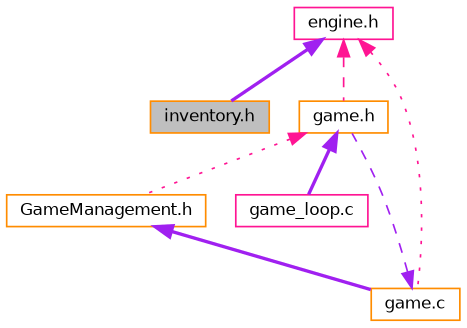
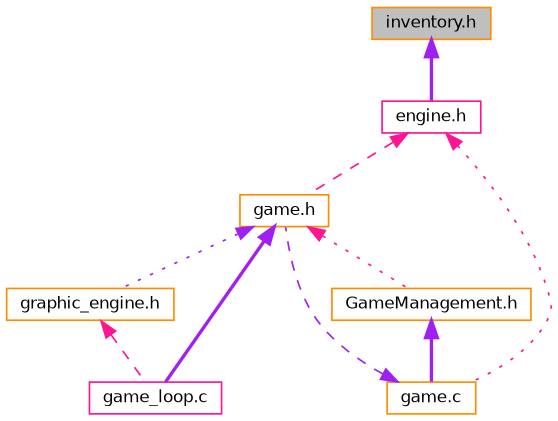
  digraph {
    node [color=darkorange fillcolor=white fontname=Helvetica fontsize=10 shape=record style=filled]
    edge [color=purple dir=back fontname=Helvetica fontsize=10 labelfontname=Helvetica labelfontsize=10 style=bold]
    n1 [fillcolor=grey75 fontcolor=black height=0.2 label="inventory.h" width=0.4]
    n2 [color=deeppink height=0.2 label="engine.h" width=0.4]
    n3 [height=0.2 label="game.h" width=0.4]
    n4 [height=0.2 label="game.c" width=0.4]
    n5 [height=0.2 label="GameManagement.h" width=0.4]
+   n6 [height=0.2 label="graphic_engine.h" width=0.4]
    n7 [color=deeppink height=0.2 label="game_loop.c" width=0.4]
-   n2 -> n1
+   n1 -> n2
    n2 -> n3 [color=deeppink style=dashed]
    n2 -> n4 [color=deeppink style=dotted]
    n3 -> n5 [color=deeppink style=dotted]
+   n3 -> n6 [style=dotted]
    n3 -> n7
    n4 -> n3 [style=dashed]
    n5 -> n4
+   n6 -> n7 [color=deeppink style=dashed]
  }
